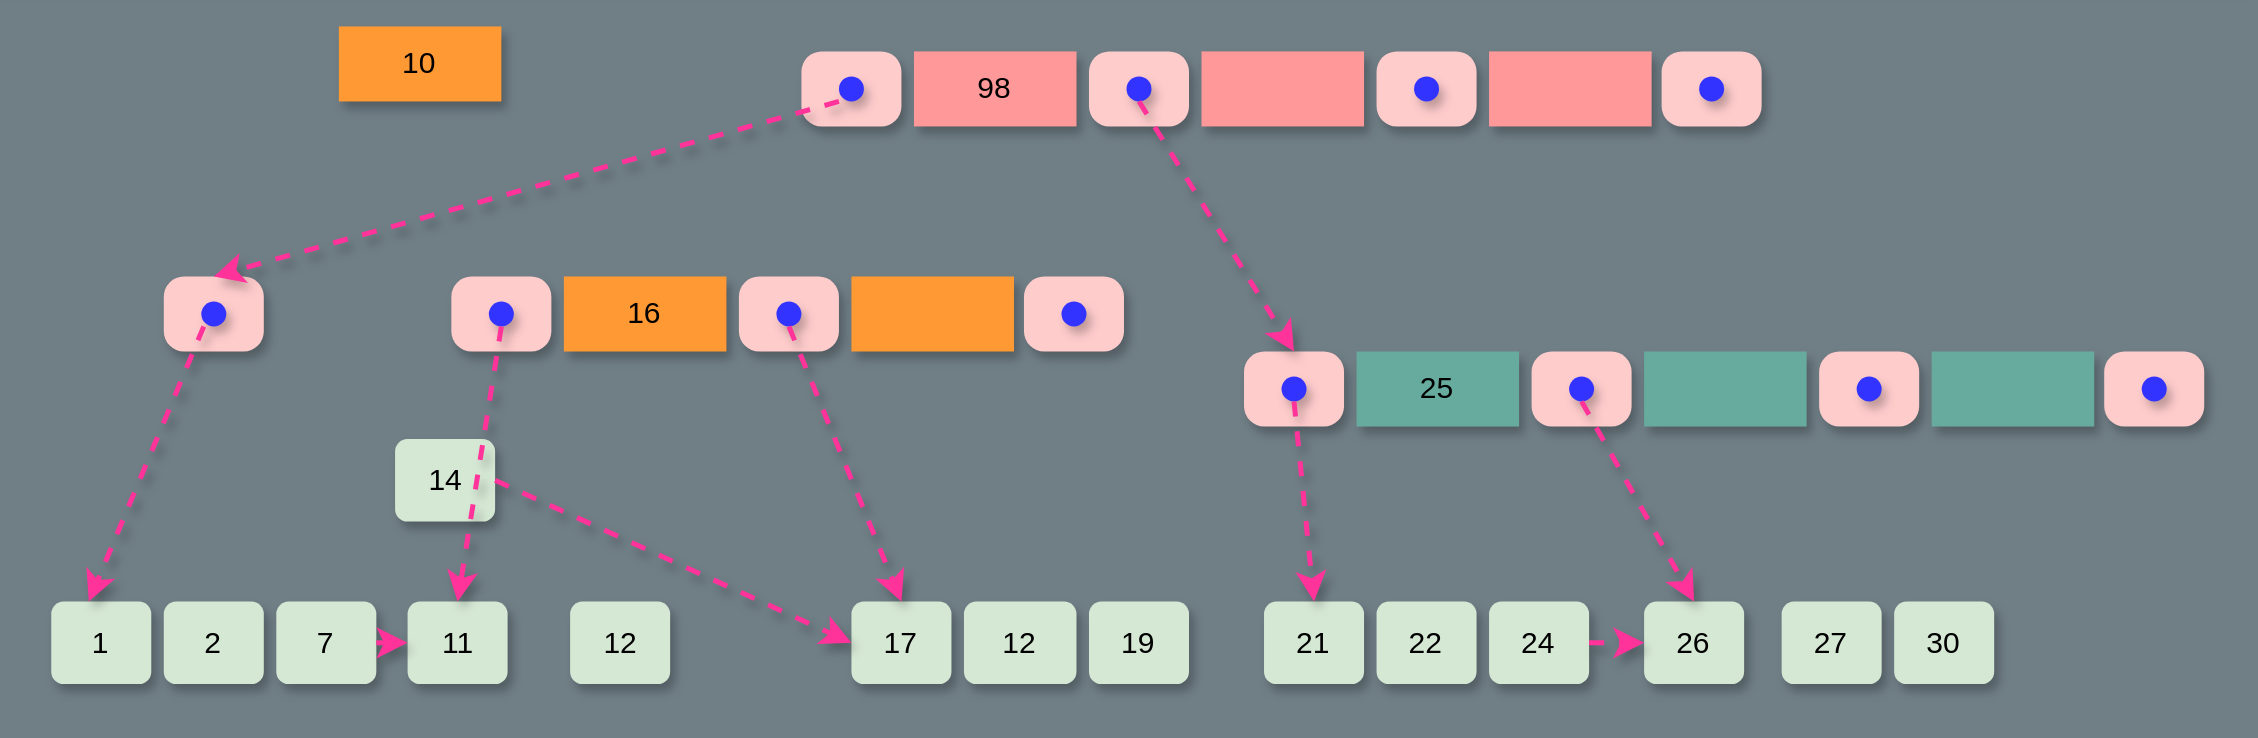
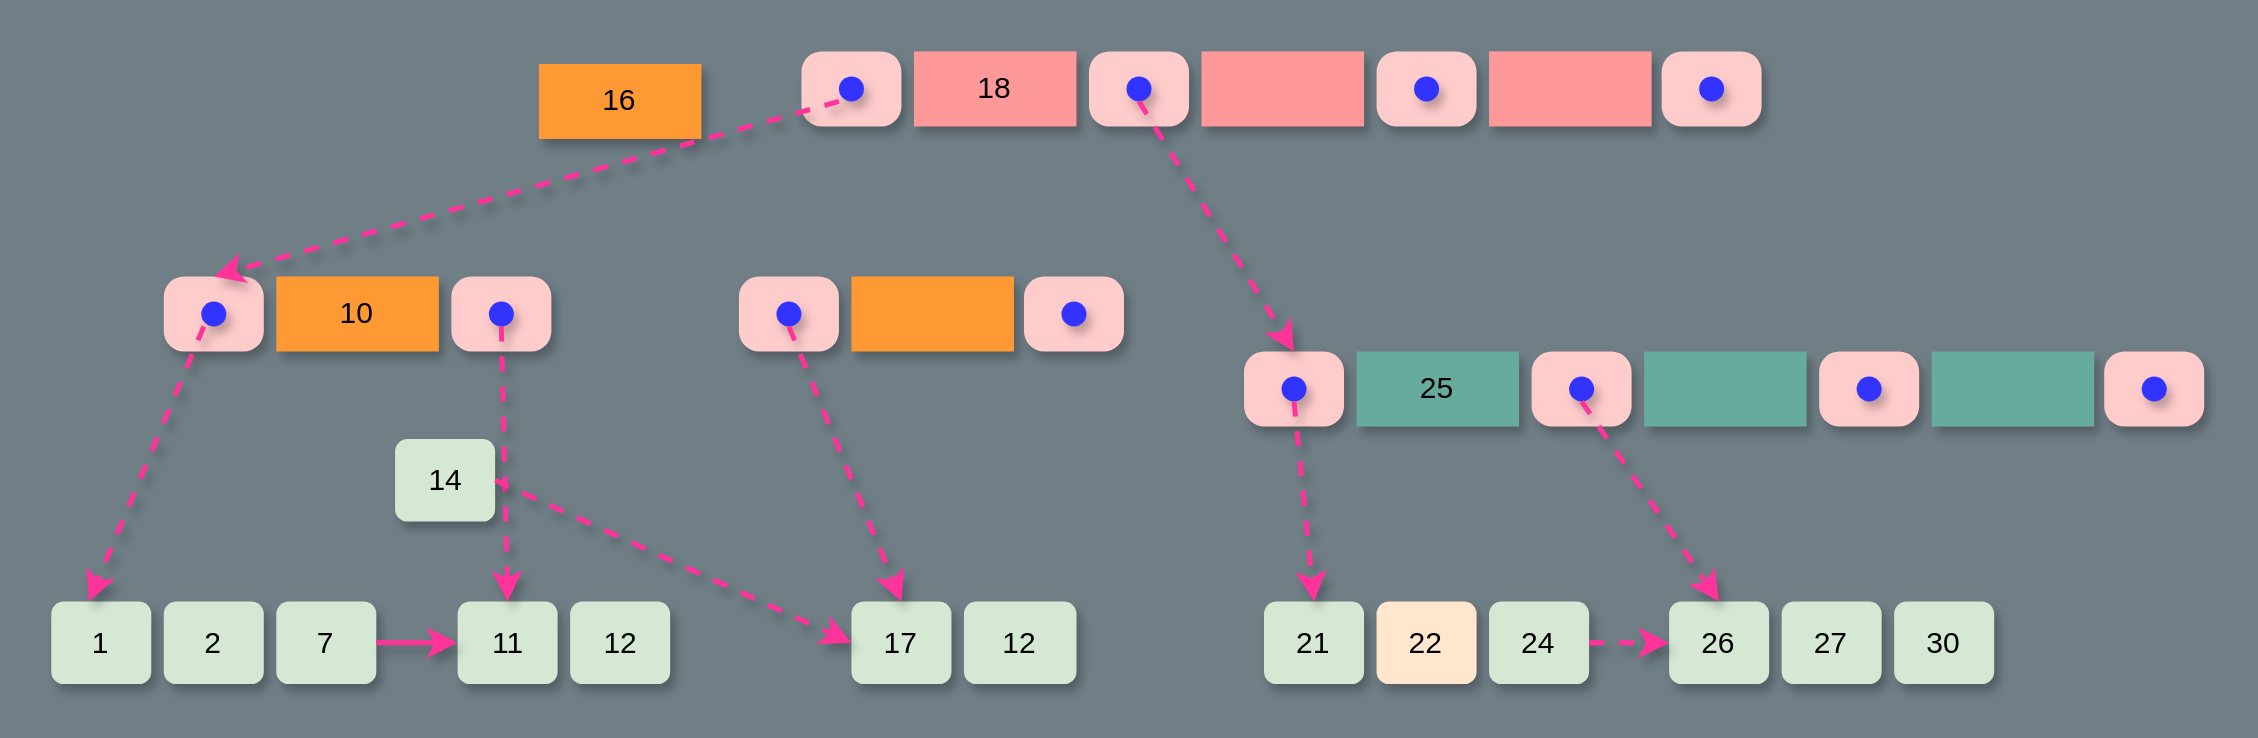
  <mxCell id="0" />
  <mxCell id="1" parent="0" />
  <mxCell id="2" value="" style="rounded=1;whiteSpace=wrap;html=1;arcSize=27;strokeColor=none;fillColor=#FFCCCC;sketch=0;shadow=1;" parent="1" vertex="1"><mxGeometry x="320" y="20" width="40" height="30" as="geometry" /></mxCell>
- <mxCell id="3" value="98" style="rounded=0;whiteSpace=wrap;html=1;fillColor=#FF9999;strokeColor=none;sketch=0;shadow=1;" parent="1" vertex="1"><mxGeometry x="365" y="20" width="65" height="30" as="geometry" /></mxCell>
+ <mxCell id="3" value="18" style="rounded=0;whiteSpace=wrap;html=1;fillColor=#FF9999;strokeColor=none;sketch=0;shadow=1;" parent="1" vertex="1"><mxGeometry x="365" y="20" width="65" height="30" as="geometry" /></mxCell>
  <mxCell id="4" value="" style="ellipse;whiteSpace=wrap;html=1;aspect=fixed;fillColor=#3333FF;strokeColor=none;sketch=0;shadow=1;" parent="1" vertex="1"><mxGeometry x="335" y="30" width="10" height="10" as="geometry" /></mxCell>
  <mxCell id="5" value="" style="rounded=1;whiteSpace=wrap;html=1;arcSize=27;strokeColor=none;fillColor=#FFCCCC;sketch=0;shadow=1;" parent="1" vertex="1"><mxGeometry x="435" y="20" width="40" height="30" as="geometry" /></mxCell>
  <mxCell id="6" value="" style="ellipse;whiteSpace=wrap;html=1;aspect=fixed;fillColor=#3333FF;strokeColor=none;sketch=0;shadow=1;" parent="1" vertex="1"><mxGeometry x="450" y="30" width="10" height="10" as="geometry" /></mxCell>
  <mxCell id="7" value="" style="rounded=0;whiteSpace=wrap;html=1;fillColor=#FF9999;strokeColor=none;sketch=0;shadow=1;" parent="1" vertex="1"><mxGeometry x="480" y="20" width="65" height="30" as="geometry" /></mxCell>
  <mxCell id="8" value="" style="rounded=1;whiteSpace=wrap;html=1;arcSize=27;strokeColor=none;fillColor=#FFCCCC;sketch=0;shadow=1;" parent="1" vertex="1"><mxGeometry x="550" y="20" width="40" height="30" as="geometry" /></mxCell>
  <mxCell id="9" value="" style="ellipse;whiteSpace=wrap;html=1;aspect=fixed;fillColor=#3333FF;strokeColor=none;sketch=0;shadow=1;" parent="1" vertex="1"><mxGeometry x="565" y="30" width="10" height="10" as="geometry" /></mxCell>
  <mxCell id="10" value="" style="rounded=0;whiteSpace=wrap;html=1;fillColor=#FF9999;strokeColor=none;sketch=0;shadow=1;" parent="1" vertex="1"><mxGeometry x="595" y="20" width="65" height="30" as="geometry" /></mxCell>
  <mxCell id="11" value="" style="rounded=1;whiteSpace=wrap;html=1;arcSize=27;strokeColor=none;fillColor=#FFCCCC;sketch=0;shadow=1;" parent="1" vertex="1"><mxGeometry x="664" y="20" width="40" height="30" as="geometry" /></mxCell>
  <mxCell id="12" value="" style="ellipse;whiteSpace=wrap;html=1;aspect=fixed;fillColor=#3333FF;strokeColor=none;sketch=0;shadow=1;" parent="1" vertex="1"><mxGeometry x="679" y="30" width="10" height="10" as="geometry" /></mxCell>
  <mxCell id="13" value="" style="rounded=1;whiteSpace=wrap;html=1;arcSize=27;strokeColor=none;fillColor=#FFCCCC;sketch=0;shadow=1;" parent="1" vertex="1"><mxGeometry x="65" y="110" width="40" height="30" as="geometry" /></mxCell>
- <mxCell id="14" value="10" style="rounded=0;whiteSpace=wrap;html=1;fillColor=#FF9933;strokeColor=none;sketch=0;shadow=1;" parent="1" vertex="1"><mxGeometry x="135" y="10" width="65" height="30" as="geometry" /></mxCell>
+ <mxCell id="14" value="10" style="rounded=0;whiteSpace=wrap;html=1;fillColor=#FF9933;strokeColor=none;sketch=0;shadow=1;" parent="1" vertex="1"><mxGeometry x="110" y="110" width="65" height="30" as="geometry" /></mxCell>
  <mxCell id="15" value="" style="ellipse;whiteSpace=wrap;html=1;aspect=fixed;fillColor=#3333FF;strokeColor=none;sketch=0;shadow=1;" parent="1" vertex="1"><mxGeometry x="80" y="120" width="10" height="10" as="geometry" /></mxCell>
  <mxCell id="16" value="" style="rounded=1;whiteSpace=wrap;html=1;arcSize=27;strokeColor=none;fillColor=#FFCCCC;sketch=0;shadow=1;" parent="1" vertex="1"><mxGeometry x="180" y="110" width="40" height="30" as="geometry" /></mxCell>
  <mxCell id="17" value="" style="ellipse;whiteSpace=wrap;html=1;aspect=fixed;fillColor=#3333FF;strokeColor=none;sketch=0;shadow=1;" parent="1" vertex="1"><mxGeometry x="195" y="120" width="10" height="10" as="geometry" /></mxCell>
- <mxCell id="18" value="16" style="rounded=0;whiteSpace=wrap;html=1;fillColor=#FF9933;strokeColor=none;sketch=0;shadow=1;" parent="1" vertex="1"><mxGeometry x="225" y="110" width="65" height="30" as="geometry" /></mxCell>
+ <mxCell id="18" value="16" style="rounded=0;whiteSpace=wrap;html=1;fillColor=#FF9933;strokeColor=none;sketch=0;shadow=1;" parent="1" vertex="1"><mxGeometry x="215" y="25" width="65" height="30" as="geometry" /></mxCell>
  <mxCell id="19" value="" style="rounded=1;whiteSpace=wrap;html=1;arcSize=27;strokeColor=none;fillColor=#FFCCCC;sketch=0;shadow=1;" parent="1" vertex="1"><mxGeometry x="295" y="110" width="40" height="30" as="geometry" /></mxCell>
  <mxCell id="20" value="" style="ellipse;whiteSpace=wrap;html=1;aspect=fixed;fillColor=#3333FF;strokeColor=none;sketch=0;shadow=1;" parent="1" vertex="1"><mxGeometry x="310" y="120" width="10" height="10" as="geometry" /></mxCell>
  <mxCell id="21" value="" style="rounded=0;whiteSpace=wrap;html=1;fillColor=#FF9933;strokeColor=none;sketch=0;shadow=1;" parent="1" vertex="1"><mxGeometry x="340" y="110" width="65" height="30" as="geometry" /></mxCell>
  <mxCell id="22" value="" style="rounded=1;whiteSpace=wrap;html=1;arcSize=27;strokeColor=none;fillColor=#FFCCCC;sketch=0;shadow=1;" parent="1" vertex="1"><mxGeometry x="409" y="110" width="40" height="30" as="geometry" /></mxCell>
  <mxCell id="23" value="" style="ellipse;whiteSpace=wrap;html=1;aspect=fixed;fillColor=#3333FF;strokeColor=none;sketch=0;shadow=1;" parent="1" vertex="1"><mxGeometry x="424" y="120" width="10" height="10" as="geometry" /></mxCell>
  <mxCell id="24" value="" style="rounded=1;whiteSpace=wrap;html=1;arcSize=27;strokeColor=none;fillColor=#FFCCCC;sketch=0;shadow=1;" parent="1" vertex="1"><mxGeometry x="497" y="140" width="40" height="30" as="geometry" /></mxCell>
  <mxCell id="25" value="25" style="rounded=0;whiteSpace=wrap;html=1;fillColor=#67AB9F;strokeColor=none;sketch=0;shadow=1;" parent="1" vertex="1"><mxGeometry x="542" y="140" width="65" height="30" as="geometry" /></mxCell>
  <mxCell id="26" value="" style="ellipse;whiteSpace=wrap;html=1;aspect=fixed;fillColor=#3333FF;strokeColor=none;sketch=0;shadow=1;" parent="1" vertex="1"><mxGeometry x="512" y="150" width="10" height="10" as="geometry" /></mxCell>
  <mxCell id="27" value="" style="rounded=1;whiteSpace=wrap;html=1;arcSize=27;strokeColor=none;fillColor=#FFCCCC;sketch=0;shadow=1;" parent="1" vertex="1"><mxGeometry x="612" y="140" width="40" height="30" as="geometry" /></mxCell>
  <mxCell id="28" value="" style="ellipse;whiteSpace=wrap;html=1;aspect=fixed;fillColor=#3333FF;strokeColor=none;sketch=0;shadow=1;" parent="1" vertex="1"><mxGeometry x="627" y="150" width="10" height="10" as="geometry" /></mxCell>
  <mxCell id="29" value="" style="rounded=0;whiteSpace=wrap;html=1;fillColor=#67AB9F;strokeColor=none;sketch=0;shadow=1;" parent="1" vertex="1"><mxGeometry x="657" y="140" width="65" height="30" as="geometry" /></mxCell>
  <mxCell id="30" value="" style="rounded=1;whiteSpace=wrap;html=1;arcSize=27;strokeColor=none;fillColor=#FFCCCC;sketch=0;shadow=1;" parent="1" vertex="1"><mxGeometry x="727" y="140" width="40" height="30" as="geometry" /></mxCell>
  <mxCell id="31" value="" style="ellipse;whiteSpace=wrap;html=1;aspect=fixed;fillColor=#3333FF;strokeColor=none;sketch=0;shadow=1;" parent="1" vertex="1"><mxGeometry x="742" y="150" width="10" height="10" as="geometry" /></mxCell>
  <mxCell id="32" value="" style="rounded=0;whiteSpace=wrap;html=1;fillColor=#67AB9F;strokeColor=none;sketch=0;shadow=1;" parent="1" vertex="1"><mxGeometry x="772" y="140" width="65" height="30" as="geometry" /></mxCell>
  <mxCell id="33" value="" style="rounded=1;whiteSpace=wrap;html=1;arcSize=27;strokeColor=none;fillColor=#FFCCCC;sketch=0;shadow=1;" parent="1" vertex="1"><mxGeometry x="841" y="140" width="40" height="30" as="geometry" /></mxCell>
  <mxCell id="34" value="" style="ellipse;whiteSpace=wrap;html=1;aspect=fixed;fillColor=#3333FF;strokeColor=none;sketch=0;shadow=1;" parent="1" vertex="1"><mxGeometry x="856" y="150" width="10" height="10" as="geometry" /></mxCell>
  <mxCell id="35" value="1" style="rounded=1;whiteSpace=wrap;html=1;fillColor=#D5E8D4;strokeColor=none;shadow=1;comic=0;sketch=0;" parent="1" vertex="1"><mxGeometry x="20" y="240" width="40" height="33" as="geometry" /></mxCell>
  <mxCell id="36" value="2" style="rounded=1;whiteSpace=wrap;html=1;fillColor=#D5E8D4;strokeColor=none;shadow=1;comic=0;sketch=0;" parent="1" vertex="1"><mxGeometry x="65" y="240" width="40" height="33" as="geometry" /></mxCell>
  <mxCell id="37" value="7" style="rounded=1;whiteSpace=wrap;html=1;fillColor=#D5E8D4;strokeColor=none;shadow=1;comic=0;sketch=0;" parent="1" vertex="1"><mxGeometry x="110" y="240" width="40" height="33" as="geometry" /></mxCell>
- <mxCell id="38" value="11" style="rounded=1;whiteSpace=wrap;html=1;fillColor=#D5E8D4;strokeColor=none;shadow=1;comic=0;sketch=0;" parent="1" vertex="1"><mxGeometry x="162.5" y="240" width="40" height="33" as="geometry" /></mxCell>
+ <mxCell id="38" value="11" style="rounded=1;whiteSpace=wrap;html=1;fillColor=#D5E8D4;strokeColor=none;shadow=1;comic=0;sketch=0;" parent="1" vertex="1"><mxGeometry x="182.5" y="240" width="40" height="33" as="geometry" /></mxCell>
  <mxCell id="39" value="12" style="rounded=1;whiteSpace=wrap;html=1;fillColor=#D5E8D4;strokeColor=none;shadow=1;comic=0;sketch=0;" parent="1" vertex="1"><mxGeometry x="227.5" y="240" width="40" height="33" as="geometry" /></mxCell>
  <mxCell id="40" value="14" style="rounded=1;whiteSpace=wrap;html=1;fillColor=#D5E8D4;strokeColor=none;shadow=1;comic=0;sketch=0;" parent="1" vertex="1"><mxGeometry x="157.5" y="175" width="40" height="33" as="geometry" /></mxCell>
  <mxCell id="41" value="17" style="rounded=1;whiteSpace=wrap;html=1;fillColor=#D5E8D4;strokeColor=none;shadow=1;comic=0;sketch=0;" parent="1" vertex="1"><mxGeometry x="340" y="240" width="40" height="33" as="geometry" /></mxCell>
  <mxCell id="42" value="12" style="rounded=1;whiteSpace=wrap;html=1;fillColor=#D5E8D4;strokeColor=none;shadow=1;comic=0;sketch=0;" parent="1" vertex="1"><mxGeometry x="385" y="240" width="45" height="33" as="geometry" /></mxCell>
- <mxCell id="43" value="19" style="rounded=1;whiteSpace=wrap;html=1;fillColor=#D5E8D4;strokeColor=none;shadow=1;comic=0;sketch=0;" parent="1" vertex="1"><mxGeometry x="435" y="240" width="40" height="33" as="geometry" /></mxCell>
  <mxCell id="44" value="21" style="rounded=1;whiteSpace=wrap;html=1;fillColor=#D5E8D4;strokeColor=none;shadow=1;comic=0;sketch=0;" parent="1" vertex="1"><mxGeometry x="505" y="240" width="40" height="33" as="geometry" /></mxCell>
- <mxCell id="45" value="22" style="rounded=1;whiteSpace=wrap;html=1;fillColor=#D5E8D4;strokeColor=none;shadow=1;comic=0;sketch=0;" parent="1" vertex="1"><mxGeometry x="550" y="240" width="40" height="33" as="geometry" /></mxCell>
+ <mxCell id="45" value="22" style="rounded=1;whiteSpace=wrap;html=1;fillColor=#ffe6cc;strokeColor=none;shadow=1;comic=0;sketch=0;" parent="1" vertex="1"><mxGeometry x="550" y="240" width="40" height="33" as="geometry" /></mxCell>
  <mxCell id="46" value="24" style="rounded=1;whiteSpace=wrap;html=1;fillColor=#D5E8D4;strokeColor=none;shadow=1;comic=0;sketch=0;" parent="1" vertex="1"><mxGeometry x="595" y="240" width="40" height="33" as="geometry" /></mxCell>
- <mxCell id="47" value="26" style="rounded=1;whiteSpace=wrap;html=1;fillColor=#D5E8D4;strokeColor=none;shadow=1;comic=0;sketch=0;" parent="1" vertex="1"><mxGeometry x="657" y="240" width="40" height="33" as="geometry" /></mxCell>
+ <mxCell id="47" value="26" style="rounded=1;whiteSpace=wrap;html=1;fillColor=#D5E8D4;strokeColor=none;shadow=1;comic=0;sketch=0;" parent="1" vertex="1"><mxGeometry x="667" y="240" width="40" height="33" as="geometry" /></mxCell>
  <mxCell id="48" value="27" style="rounded=1;whiteSpace=wrap;html=1;fillColor=#D5E8D4;strokeColor=none;shadow=1;comic=0;sketch=0;" parent="1" vertex="1"><mxGeometry x="712" y="240" width="40" height="33" as="geometry" /></mxCell>
  <mxCell id="49" value="30" style="rounded=1;whiteSpace=wrap;html=1;fillColor=#D5E8D4;strokeColor=none;shadow=1;comic=0;sketch=0;" parent="1" vertex="1"><mxGeometry x="757" y="240" width="40" height="33" as="geometry" /></mxCell>
  <mxCell id="50" value="" style="endArrow=classic;dashed=1;html=1;entryX=0.5;entryY=0;entryDx=0;entryDy=0;rounded=0;strokeWidth=2;strokeColor=#FF3399;endFill=1;sketch=0;shadow=1;" parent="1" edge="1"><mxGeometry width="50" height="50" relative="1" as="geometry"><mxPoint x="81" y="130" as="sourcePoint" /><mxPoint x="35" y="240" as="targetPoint" /></mxGeometry></mxCell>
  <mxCell id="51" value="" style="endArrow=classic;dashed=1;html=1;rounded=0;strokeWidth=2;strokeColor=#FF3399;endFill=1;entryX=0.5;entryY=0;entryDx=0;entryDy=0;sketch=0;shadow=1;" parent="1" target="13" edge="1"><mxGeometry width="50" height="50" relative="1" as="geometry"><mxPoint x="335" y="40" as="sourcePoint" /><mxPoint x="140" y="110" as="targetPoint" /></mxGeometry></mxCell>
  <mxCell id="52" value="" style="endArrow=classic;dashed=1;html=1;entryX=0.5;entryY=0;entryDx=0;entryDy=0;rounded=0;strokeWidth=2;strokeColor=#FF3399;endFill=1;exitX=0.5;exitY=1;exitDx=0;exitDy=0;sketch=0;shadow=1;" parent="1" source="6" target="24" edge="1"><mxGeometry width="50" height="50" relative="1" as="geometry"><mxPoint x="91" y="140" as="sourcePoint" /><mxPoint x="45" y="250" as="targetPoint" /></mxGeometry></mxCell>
  <mxCell id="53" value="" style="endArrow=classic;dashed=1;html=1;entryX=0.5;entryY=0;entryDx=0;entryDy=0;rounded=0;strokeWidth=2;strokeColor=#FF3399;endFill=1;exitX=0.5;exitY=1;exitDx=0;exitDy=0;sketch=0;shadow=1;" parent="1" source="17" target="38" edge="1"><mxGeometry width="50" height="50" relative="1" as="geometry"><mxPoint x="101" y="150" as="sourcePoint" /><mxPoint x="55" y="260" as="targetPoint" /></mxGeometry></mxCell>
  <mxCell id="54" value="" style="endArrow=classic;dashed=1;html=1;entryX=0.5;entryY=0;entryDx=0;entryDy=0;rounded=0;strokeWidth=2;strokeColor=#FF3399;endFill=1;sketch=0;shadow=1;" parent="1" target="41" edge="1"><mxGeometry width="50" height="50" relative="1" as="geometry"><mxPoint x="315" y="130" as="sourcePoint" /><mxPoint x="269" y="240" as="targetPoint" /></mxGeometry></mxCell>
  <mxCell id="55" value="" style="endArrow=classic;dashed=1;html=1;entryX=0.5;entryY=0;entryDx=0;entryDy=0;rounded=0;strokeWidth=2;strokeColor=#FF3399;endFill=1;exitX=0.5;exitY=1;exitDx=0;exitDy=0;sketch=0;shadow=1;" parent="1" source="26" target="44" edge="1"><mxGeometry width="50" height="50" relative="1" as="geometry"><mxPoint x="532" y="201.5" as="sourcePoint" /><mxPoint x="486" y="311.5" as="targetPoint" /></mxGeometry></mxCell>
  <mxCell id="56" value="" style="endArrow=classic;dashed=1;html=1;entryX=0.5;entryY=0;entryDx=0;entryDy=0;rounded=0;strokeWidth=2;strokeColor=#FF3399;endFill=1;exitX=0.5;exitY=1;exitDx=0;exitDy=0;sketch=0;shadow=1;" parent="1" source="28" target="47" edge="1"><mxGeometry width="50" height="50" relative="1" as="geometry"><mxPoint x="542" y="211.5" as="sourcePoint" /><mxPoint x="535" y="250" as="targetPoint" /></mxGeometry></mxCell>
  <mxCell id="57" value="" style="endArrow=classic;dashed=0;html=1;entryX=0;entryY=0.5;entryDx=0;entryDy=0;rounded=0;strokeWidth=2;strokeColor=#FF3399;endFill=1;exitX=1;exitY=0.5;exitDx=0;exitDy=0;shadow=1;comic=0;sketch=0;" parent="1" source="37" target="38" edge="1"><mxGeometry width="50" height="50" relative="1" as="geometry"><mxPoint x="552" y="221.5" as="sourcePoint" /><mxPoint x="545" y="260" as="targetPoint" /></mxGeometry></mxCell>
  <mxCell id="58" value="" style="endArrow=classic;dashed=1;html=1;entryX=0;entryY=0.5;entryDx=0;entryDy=0;rounded=0;strokeWidth=2;strokeColor=#FF3399;endFill=1;exitX=1;exitY=0.5;exitDx=0;exitDy=0;shadow=1;comic=0;sketch=0;" parent="1" source="40" target="41" edge="1"><mxGeometry width="50" height="50" relative="1" as="geometry"><mxPoint x="160" y="266.5" as="sourcePoint" /><mxPoint x="192.5" y="266.5" as="targetPoint" /></mxGeometry></mxCell>
  <mxCell id="59" value="" style="endArrow=classic;dashed=1;html=1;entryX=0;entryY=0.5;entryDx=0;entryDy=0;rounded=0;strokeWidth=2;strokeColor=#FF3399;endFill=1;exitX=1;exitY=0.5;exitDx=0;exitDy=0;shadow=1;comic=0;sketch=0;" parent="1" source="46" target="47" edge="1"><mxGeometry width="50" height="50" relative="1" as="geometry"><mxPoint x="480" y="266.5" as="sourcePoint" /><mxPoint x="515" y="266.5" as="targetPoint" /></mxGeometry></mxCell>
